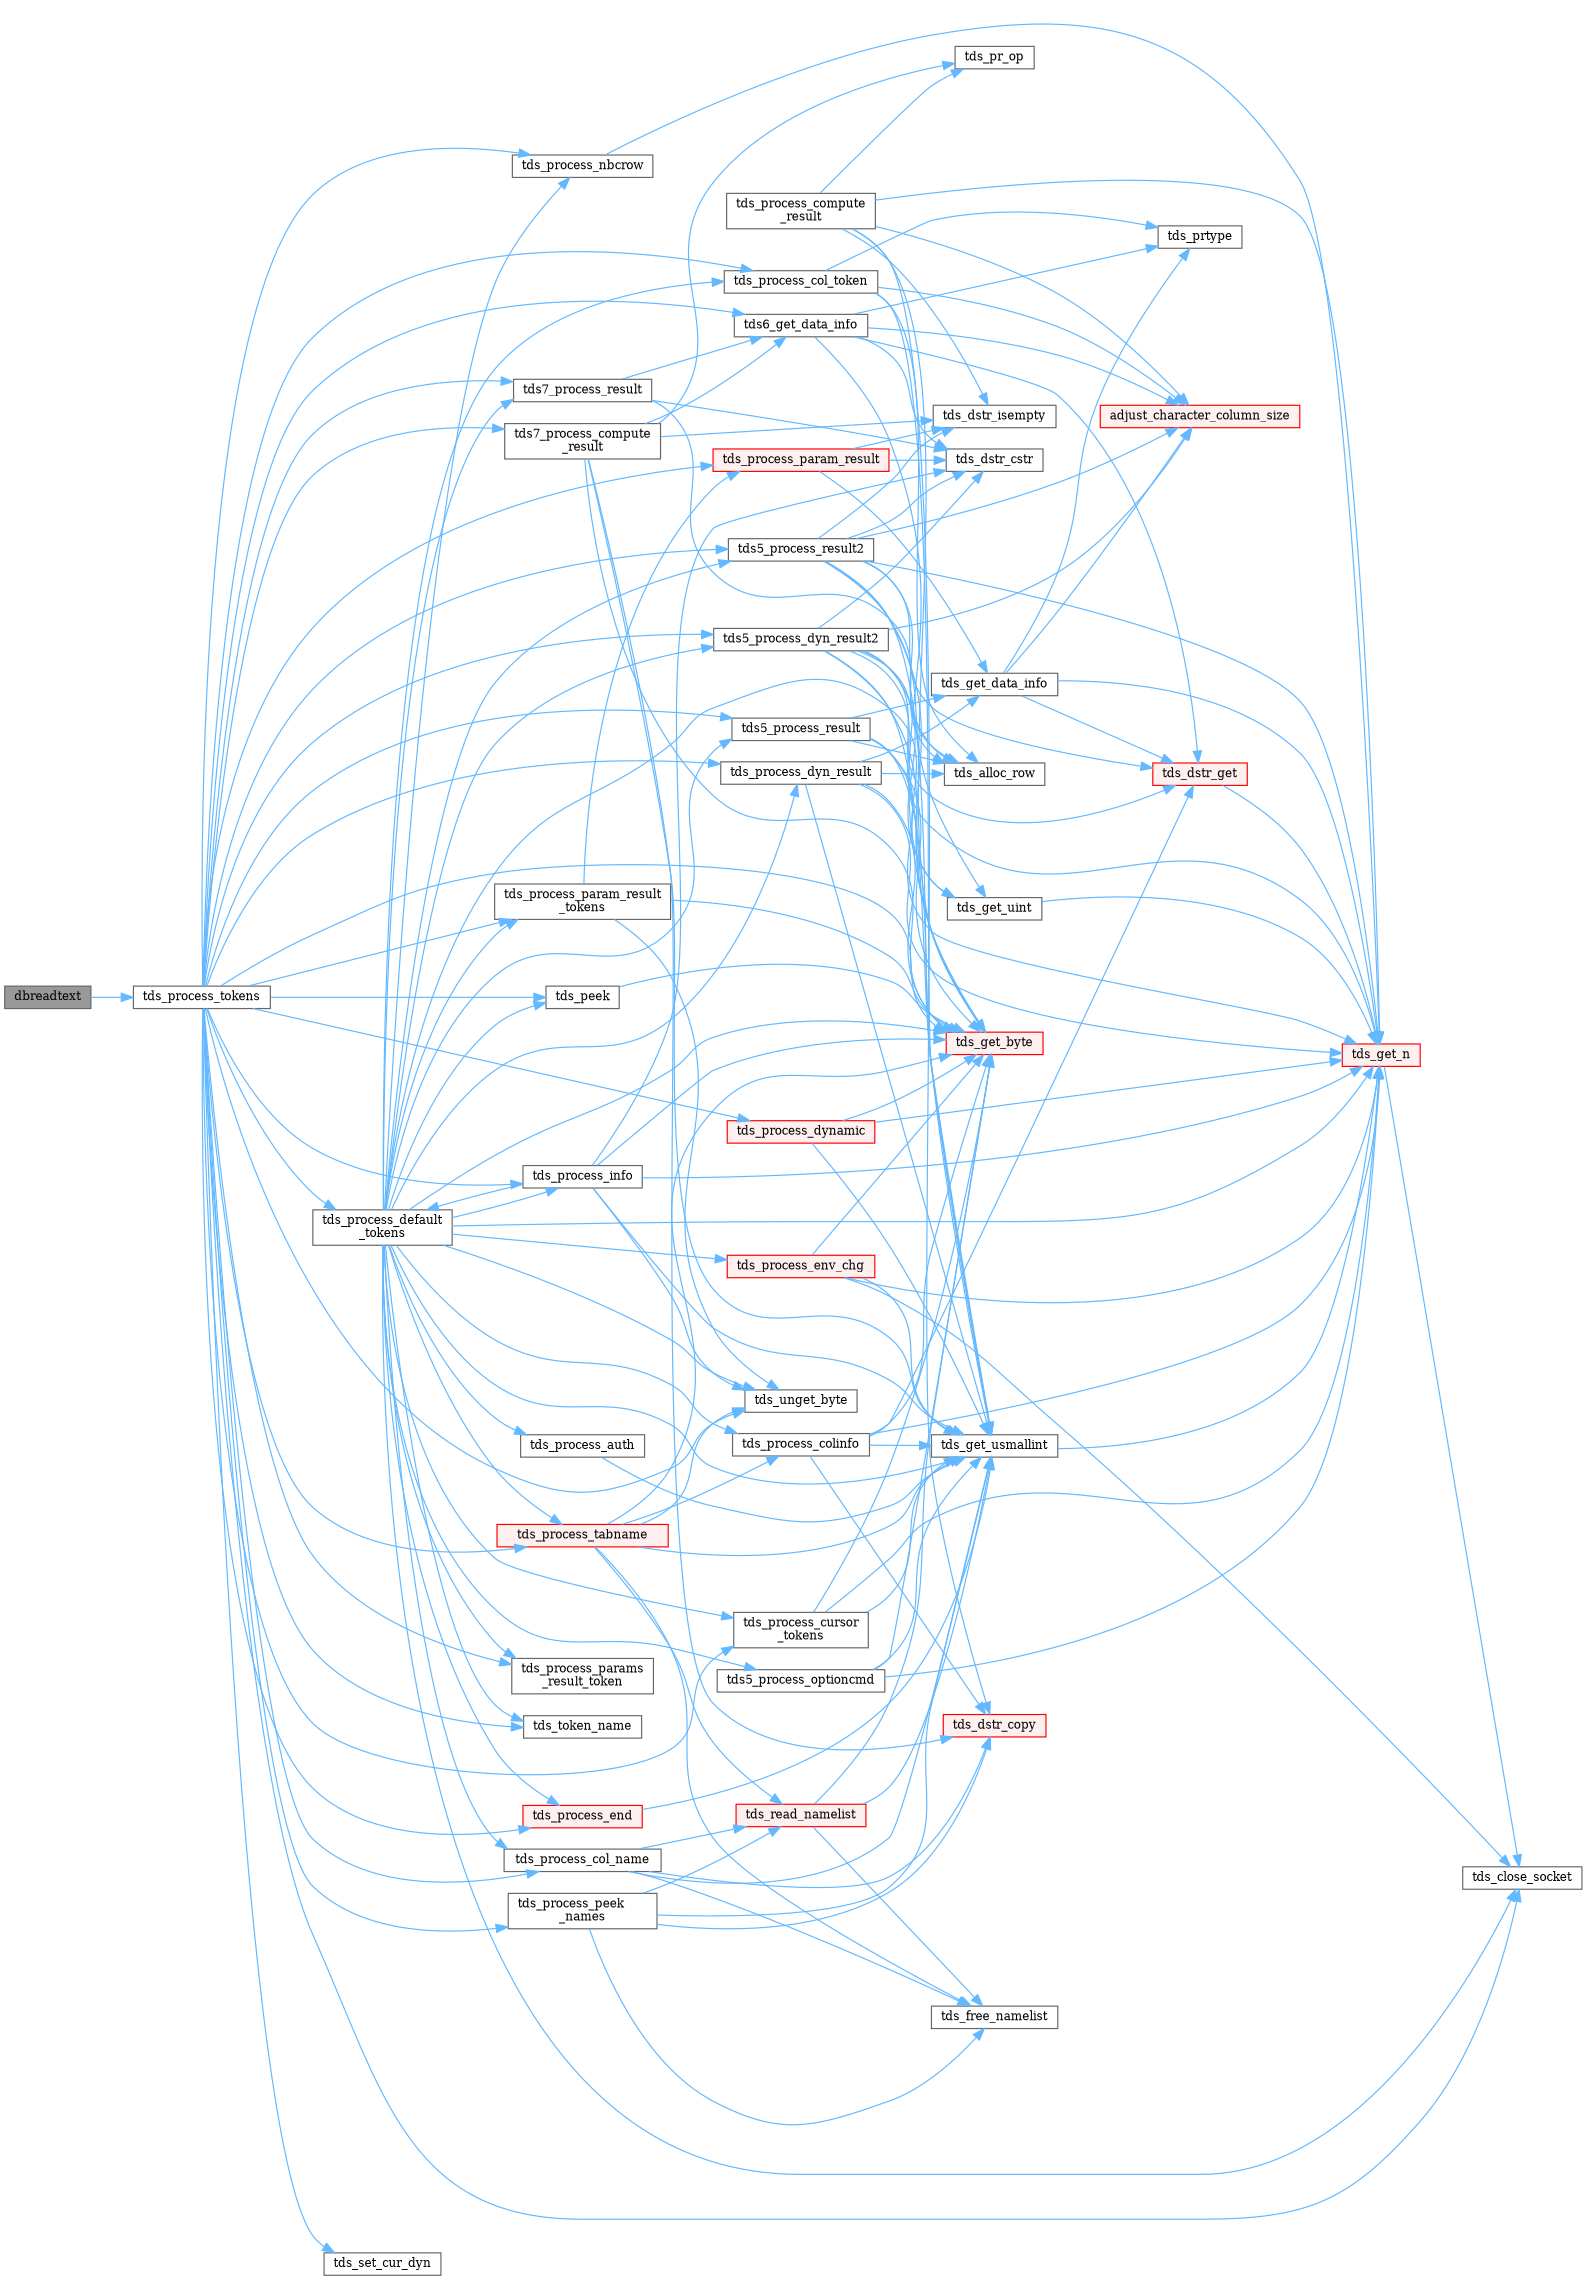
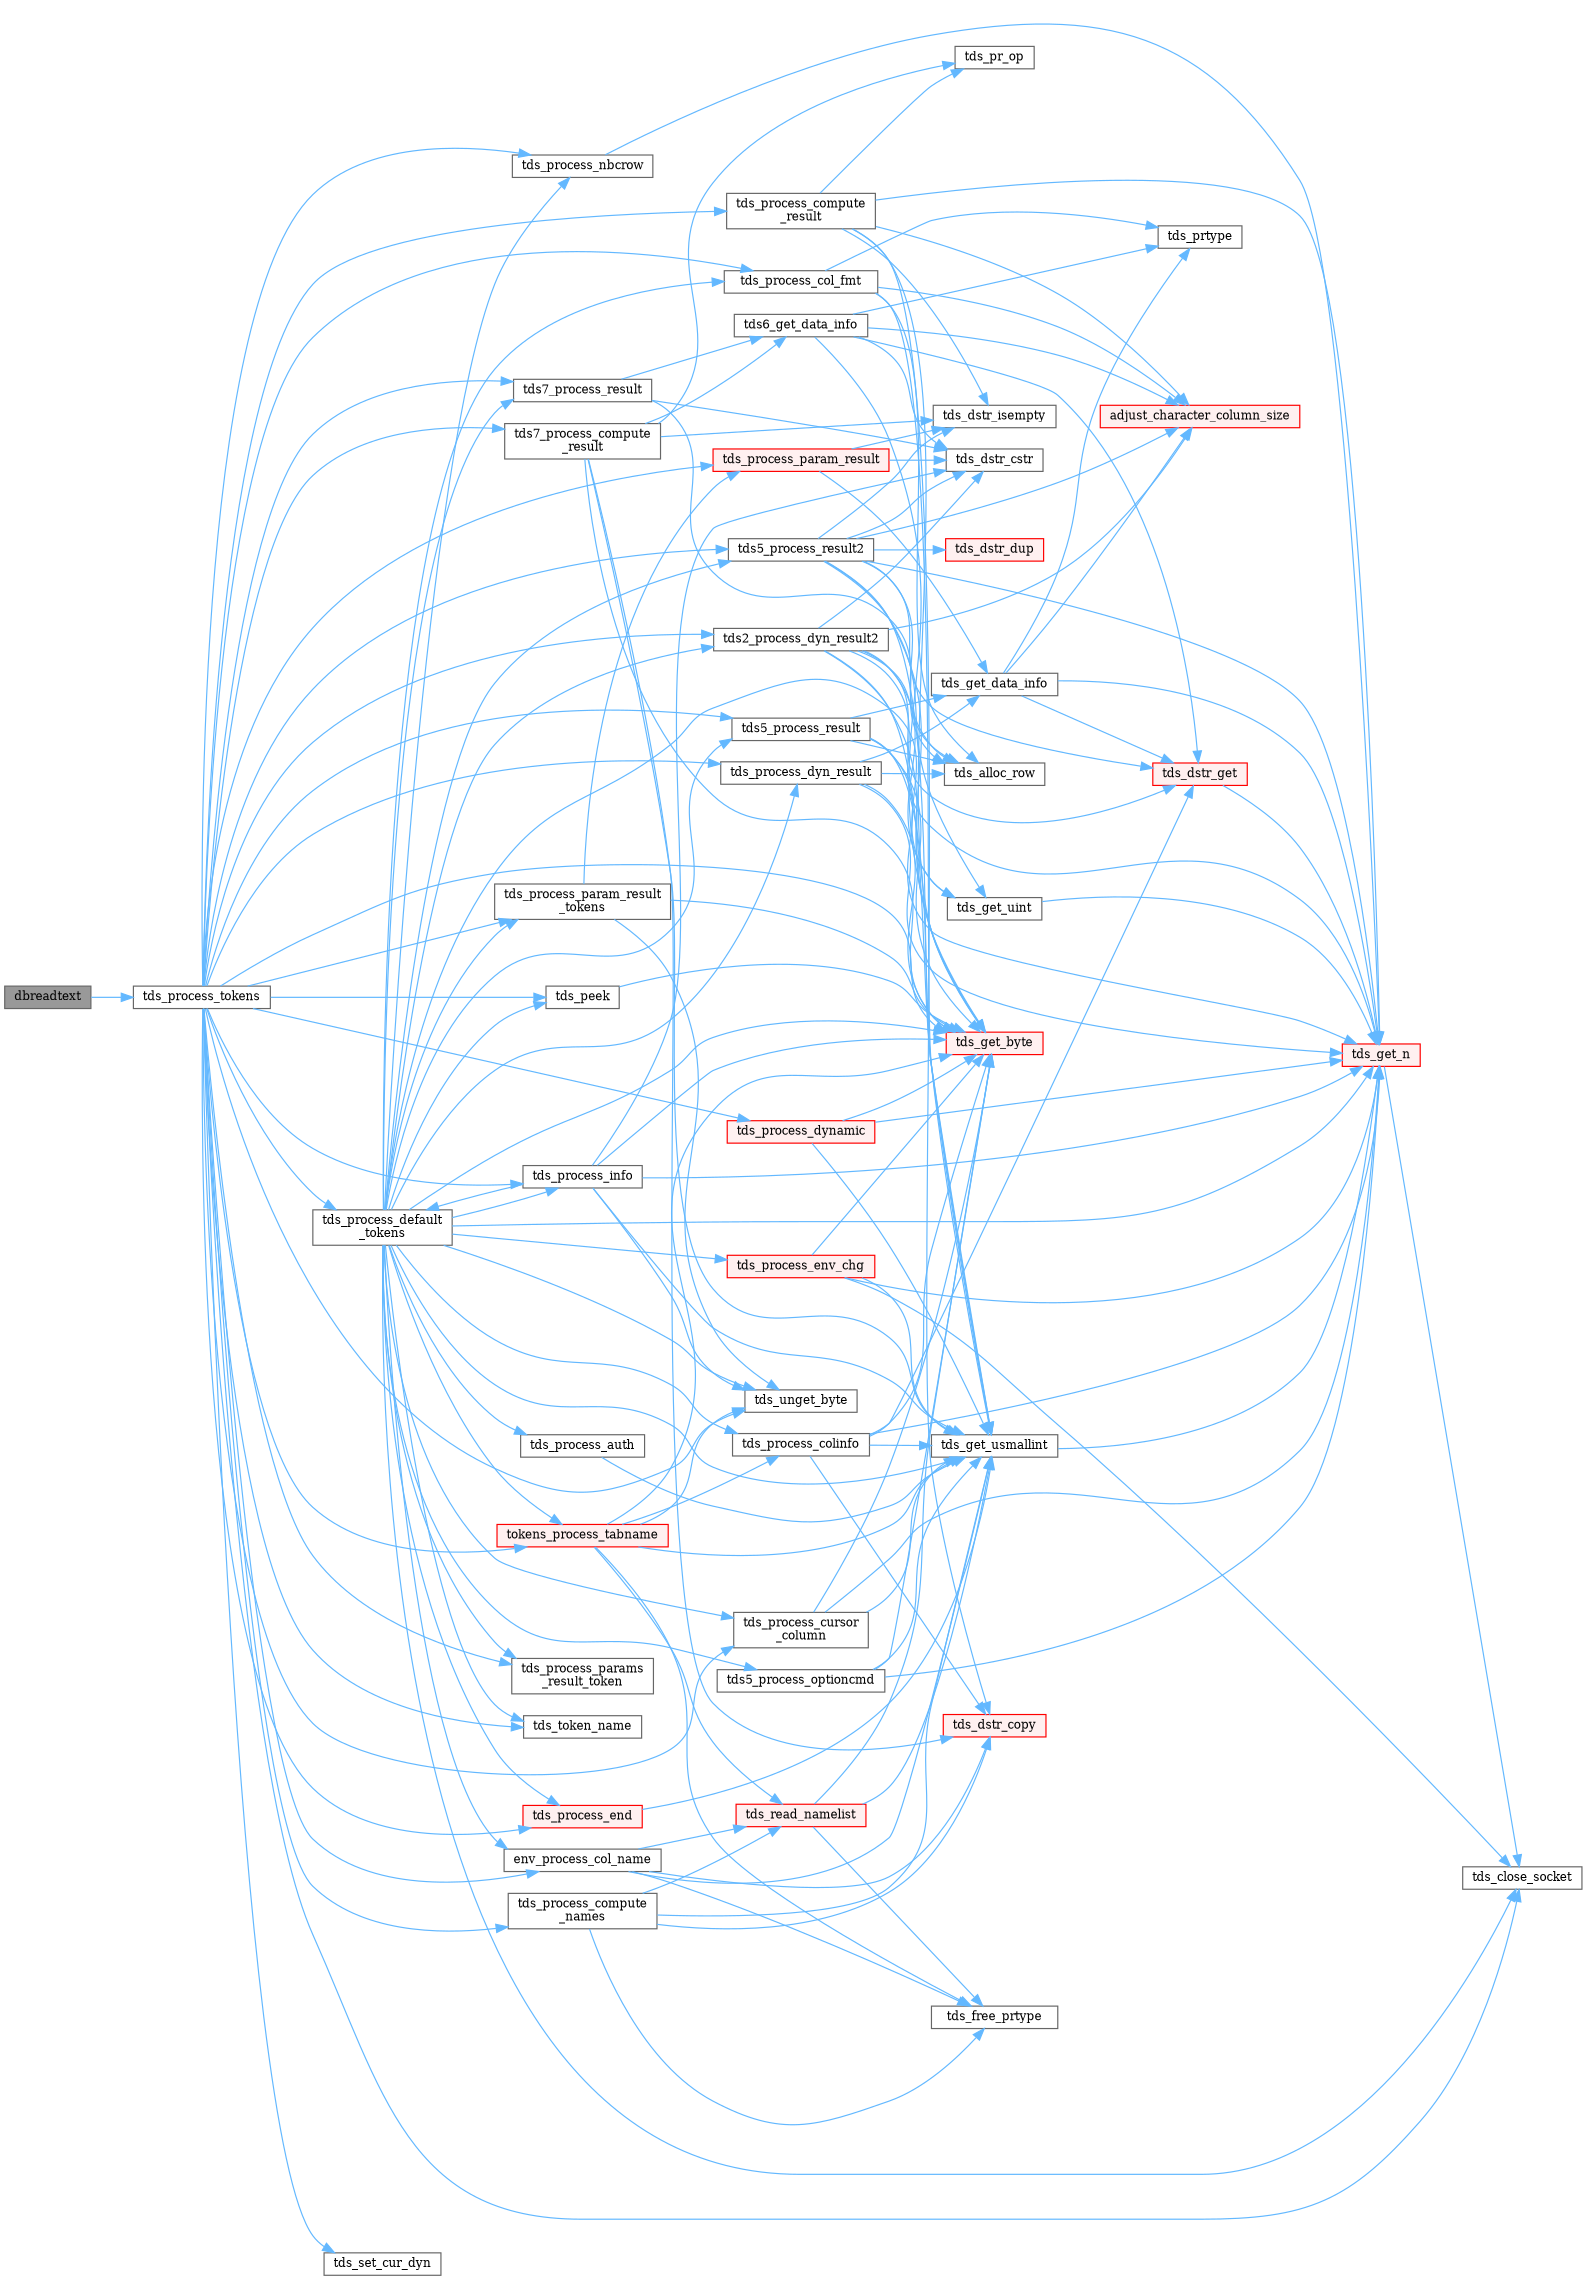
  digraph {
    fontname="DejaVu Serif"
    rankdir=LR
    node [color=grey40 fillcolor=white fontname="DejaVu Serif" fontsize=10 shape=box style=filled]
    edge [color=steelblue1 fontname="DejaVu Serif" fontsize=10 labelfontname=Helvetica labelfontsize=10 style=solid]
    n1 [color=gray40 fillcolor=grey60 fontcolor=black height=0.2 label=dbreadtext width=0.4]
    n2 [height=0.2 label=tds_process_tokens width=0.4]
-   n3 [height=0.2 label=tds5_process_dyn_result2 width=0.4]
+   n3 [height=0.2 label=tds2_process_dyn_result2 width=0.4]
    n4 [height=0.2 label=tds_close_socket width=0.4]
    n5 [color=red fillcolor="#FFF0F0" height=0.2 label=tds_get_byte width=0.4]
    n6 [height=0.2 label=tds5_process_result width=0.4]
    n7 [height=0.2 label=tds5_process_result2 width=0.4]
    n8 [height=0.2 label="tds7_process_compute\l_result" width=0.4]
    n9 [height=0.2 label=tds7_process_result width=0.4]
    n10 [height=0.2 label=tds_peek width=0.4]
-   n11 [height=0.2 label=tds_process_col_token width=0.4]
-   n12 [height=0.2 label=tds_process_col_name width=0.4]
-   n13 [height=0.2 label="tds_process_peek\l_names" width=0.4]
+   n11 [height=0.2 label=tds_process_col_fmt width=0.4]
+   n12 [height=0.2 label=env_process_col_name width=0.4]
+   n13 [height=0.2 label="tds_process_compute\l_names" width=0.4]
    n14 [height=0.2 label="tds_process_compute\l_result" width=0.4]
-   n15 [height=0.2 label="tds_process_cursor\l_tokens" width=0.4]
+   n15 [height=0.2 label="tds_process_cursor\l_column" width=0.4]
    n16 [height=0.2 label="tds_process_default\l_tokens" width=0.4]
    n17 [height=0.2 label=tds_process_dyn_result width=0.4]
    n18 [color=red fillcolor="#FFF0F0" height=0.2 label=tds_process_end width=0.4]
    n19 [height=0.2 label=tds_process_info width=0.4]
    n20 [height=0.2 label=tds_unget_byte width=0.4]
    n21 [height=0.2 label=tds_process_nbcrow width=0.4]
    n22 [height=0.2 label="tds_process_param_result\l_tokens" width=0.4]
    n23 [color=red fillcolor="#FFF0F0" height=0.2 label=tds_process_param_result width=0.4]
    n24 [height=0.2 label="tds_process_params\l_result_token" width=0.4]
-   n25 [color=red fillcolor="#FFF0F0" height=0.2 label=tds_process_tabname width=0.4]
+   n25 [color=red fillcolor="#FFF0F0" height=0.2 label=tokens_process_tabname width=0.4]
    n26 [height=0.2 label=tds_token_name width=0.4]
    n27 [color=red fillcolor="#FFF0F0" height=0.2 label=tds_process_dynamic width=0.4]
    n28 [height=0.2 label=tds_set_cur_dyn width=0.4]
    n29 [color=red fillcolor="#FFF0F0" height=0.2 label=adjust_character_column_size width=0.4]
    n30 [height=0.2 label=tds_alloc_row width=0.4]
    n31 [height=0.2 label=tds_dstr_cstr width=0.4]
    n32 [color=red fillcolor="#FFF0F0" height=0.2 label=tds_dstr_get width=0.4]
    n33 [color=red fillcolor="#FFF0F0" height=0.2 label=tds_get_n width=0.4]
    n34 [height=0.2 label=tds_get_uint width=0.4]
    n35 [height=0.2 label=tds_get_usmallint width=0.4]
    n36 [height=0.2 label=tds_get_data_info width=0.4]
+   n37 [color=red fillcolor="#FFF0F0" height=0.2 label=tds_dstr_dup width=0.4]
    n38 [height=0.2 label=tds_dstr_isempty width=0.4]
    n39 [height=0.2 label=tds6_get_data_info width=0.4]
    n40 [color=red fillcolor="#FFF0F0" height=0.2 label=tds_dstr_copy width=0.4]
    n41 [height=0.2 label=tds_pr_op width=0.4]
    n42 [height=0.2 label=tds_prtype width=0.4]
-   n43 [height=0.2 label=tds_free_namelist width=0.4]
+   n43 [height=0.2 label=tds_free_prtype width=0.4]
    n44 [color=red fillcolor="#FFF0F0" height=0.2 label=tds_read_namelist width=0.4]
    n45 [height=0.2 label=tds5_process_optioncmd width=0.4]
    n46 [height=0.2 label=tds_process_auth width=0.4]
    n47 [height=0.2 label=tds_process_colinfo width=0.4]
    n48 [color=red fillcolor="#FFF0F0" height=0.2 label=tds_process_env_chg width=0.4]
    n1 -> n2
    n2 -> n3
    n2 -> n4
    n2 -> n5
    n2 -> n6
    n2 -> n7
    n2 -> n8
    n2 -> n9
    n2 -> n10
    n2 -> n11
    n2 -> n12
    n2 -> n13
-   n2 -> n39
+   n2 -> n14
    n2 -> n15
    n2 -> n16
    n2 -> n17
    n2 -> n18
    n2 -> n19
    n2 -> n20
    n2 -> n21
    n2 -> n22
    n2 -> n23
    n2 -> n24
    n2 -> n25
    n2 -> n26
    n2 -> n27
    n2 -> n28
    n3 -> n5
    n3 -> n29
    n3 -> n30
    n3 -> n31
    n3 -> n32
    n3 -> n33
    n3 -> n34
    n3 -> n35
    n6 -> n5
    n6 -> n30
    n6 -> n33
    n6 -> n35
    n6 -> n36
    n7 -> n5
    n7 -> n29
    n7 -> n30
    n7 -> n31
    n7 -> n32
    n7 -> n33
    n7 -> n34
    n7 -> n35
+   n7 -> n37
    n7 -> n38
    n8 -> n5
    n8 -> n35
    n8 -> n38
    n8 -> n39
    n8 -> n40
    n8 -> n41
    n9 -> n30
    n9 -> n31
    n9 -> n39
    n10 -> n5
    n11 -> n29
    n11 -> n30
    n11 -> n35
    n11 -> n42
    n12 -> n35
    n12 -> n40
    n12 -> n43
    n12 -> n44
    n13 -> n35
    n13 -> n40
    n13 -> n43
    n13 -> n44
    n14 -> n5
    n14 -> n29
    n14 -> n33
    n14 -> n38
    n14 -> n40
    n14 -> n41
    n15 -> n5
    n15 -> n33
    n15 -> n35
    n16 -> n3
    n16 -> n4
    n16 -> n5
    n16 -> n6
    n16 -> n7
    n16 -> n9
    n16 -> n10
    n16 -> n11
    n16 -> n12
    n16 -> n15
    n16 -> n17
    n16 -> n18
    n16 -> n19
    n16 -> n20
    n16 -> n21
    n16 -> n22
    n16 -> n24
    n16 -> n25
    n16 -> n26
    n16 -> n33
    n16 -> n34
    n16 -> n35
    n16 -> n45
    n16 -> n46
    n16 -> n47
    n16 -> n48
    n17 -> n5
    n17 -> n30
    n17 -> n33
-   n17 -> n35
    n17 -> n36
    n18 -> n35
    n19 -> n5
    n19 -> n16
    n19 -> n20
    n19 -> n31
    n19 -> n33
    n19 -> n35
    n21 -> n33
    n22 -> n5
    n22 -> n20
    n22 -> n23
    n23 -> n31
    n23 -> n36
    n23 -> n38
    n25 -> n5
    n25 -> n20
    n25 -> n35
    n25 -> n43
    n25 -> n44
    n25 -> n47
    n27 -> n5
    n27 -> n33
    n27 -> n35
    n32 -> n33
    n33 -> n4
    n34 -> n33
    n35 -> n33
    n36 -> n29
    n36 -> n32
    n36 -> n33
    n36 -> n42
    n39 -> n5
    n39 -> n29
    n39 -> n31
    n39 -> n32
    n39 -> n42
    n44 -> n5
    n44 -> n35
    n44 -> n43
    n45 -> n5
    n45 -> n33
    n45 -> n35
    n46 -> n35
    n47 -> n5
    n47 -> n32
    n47 -> n33
    n47 -> n35
    n47 -> n40
    n48 -> n4
    n48 -> n5
    n48 -> n33
    n48 -> n35
  }
